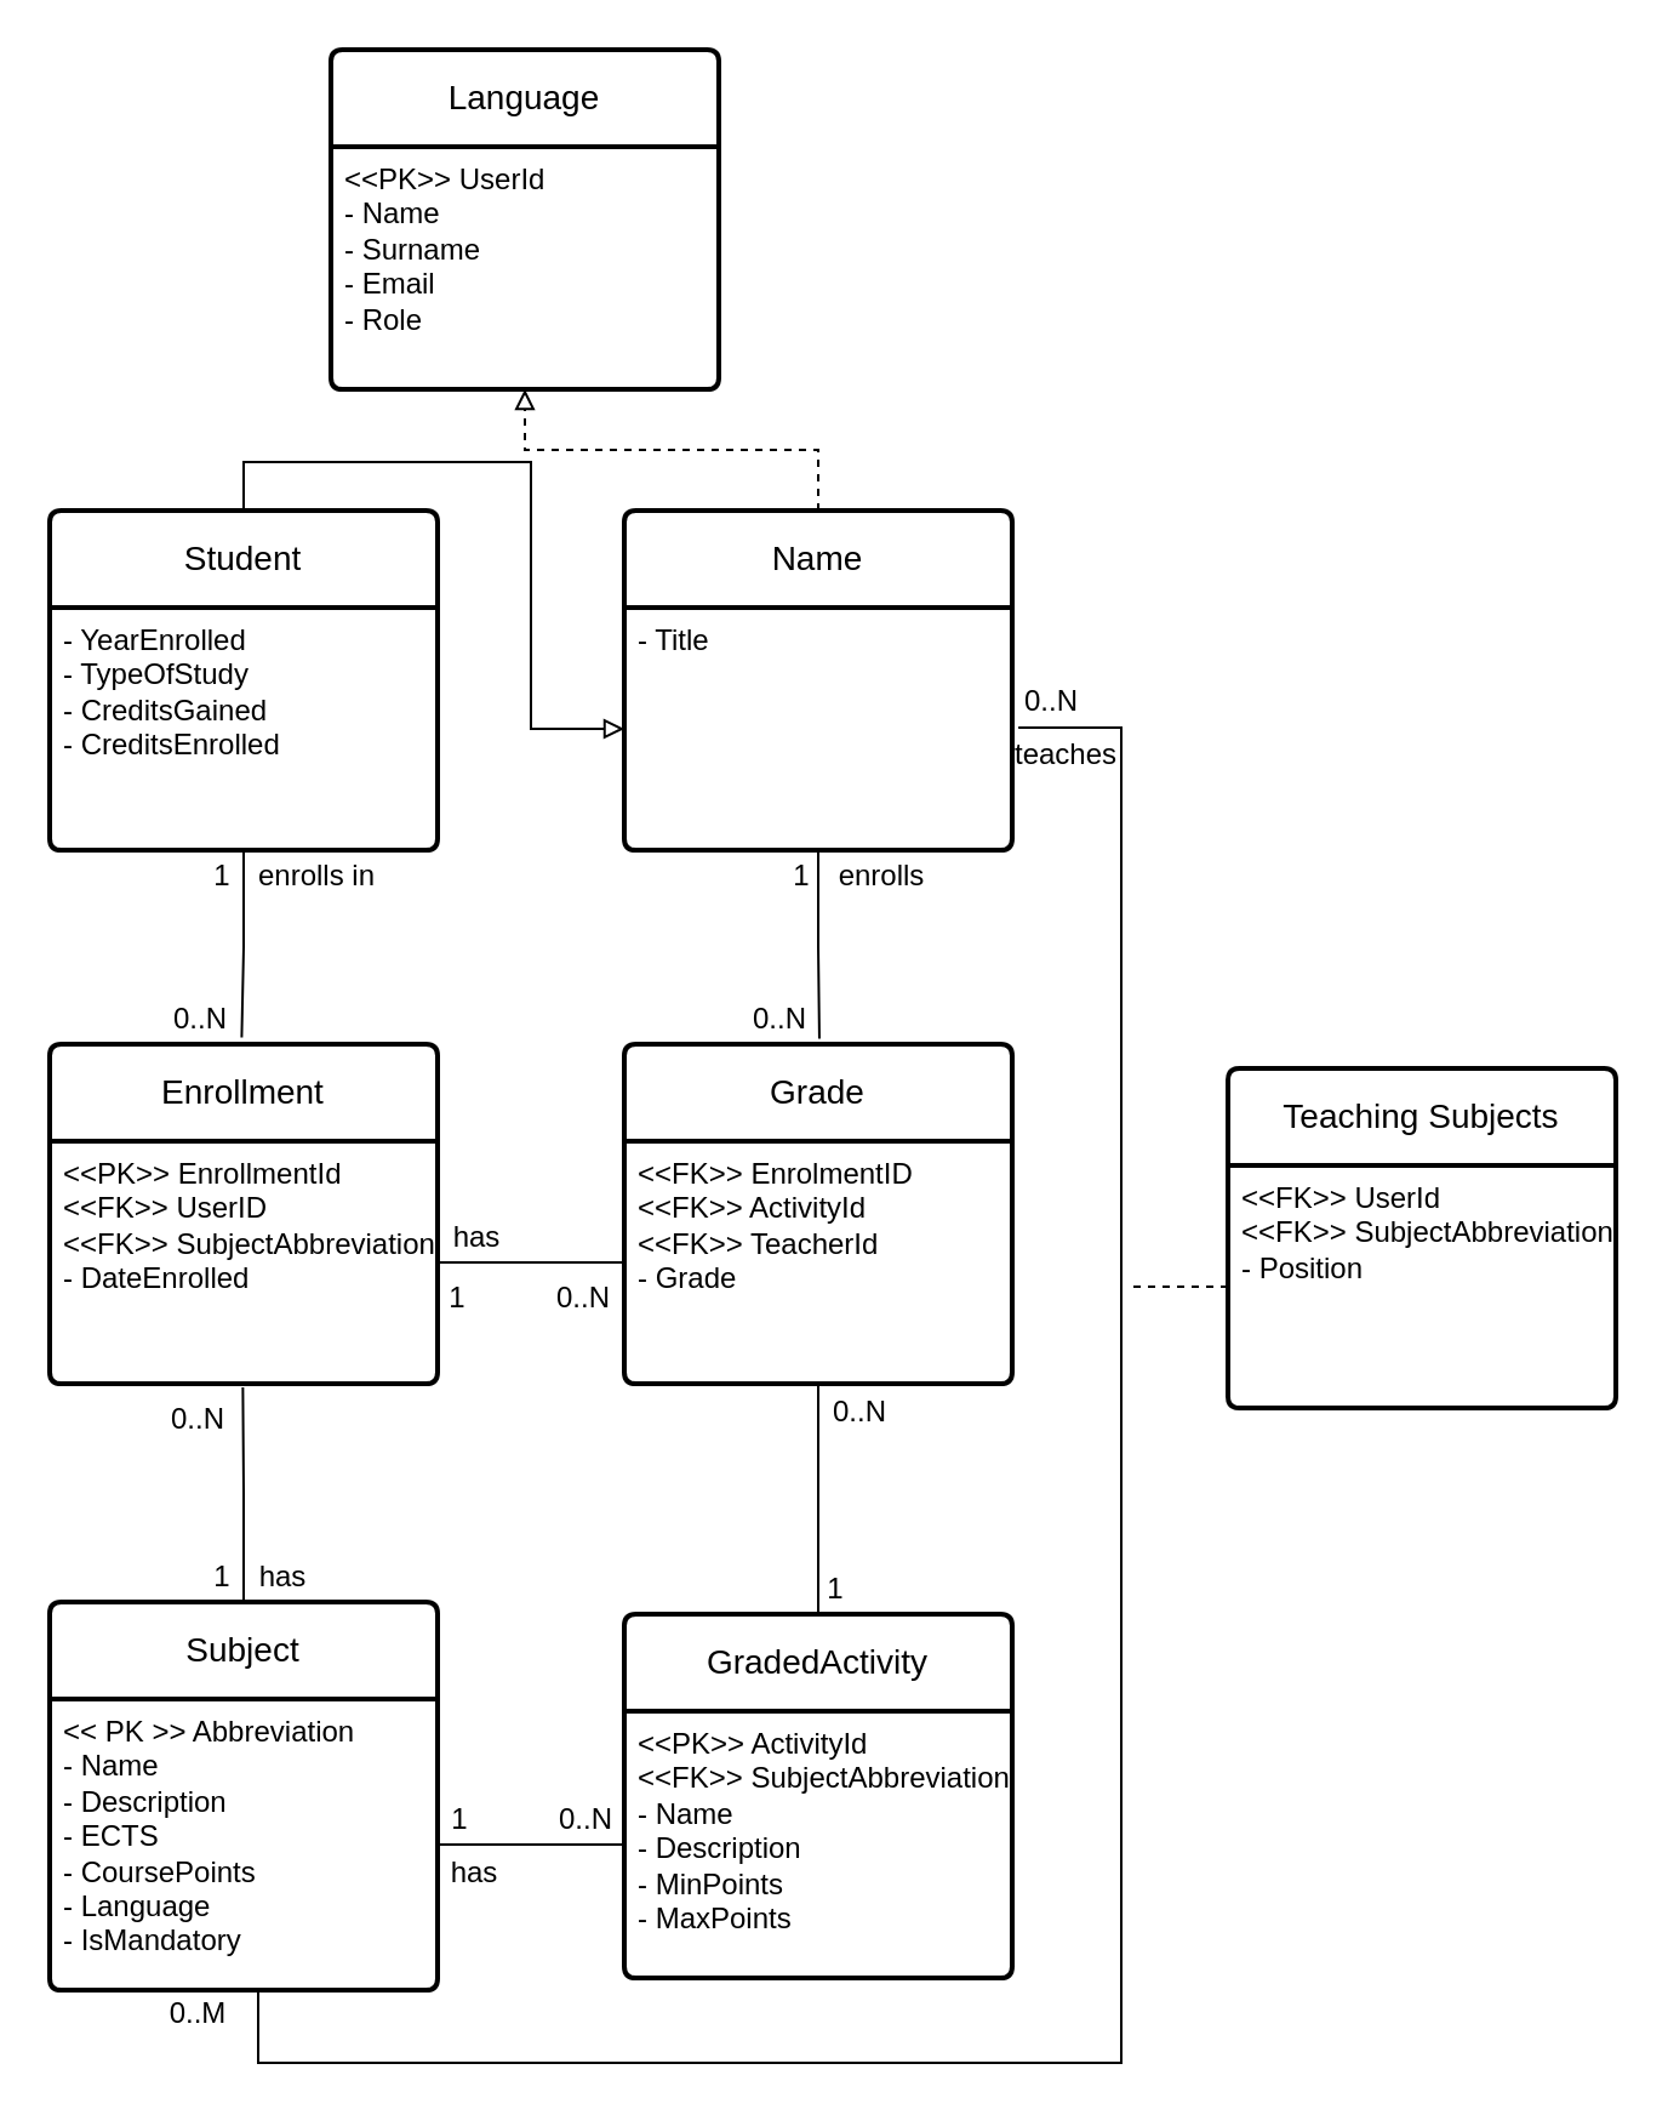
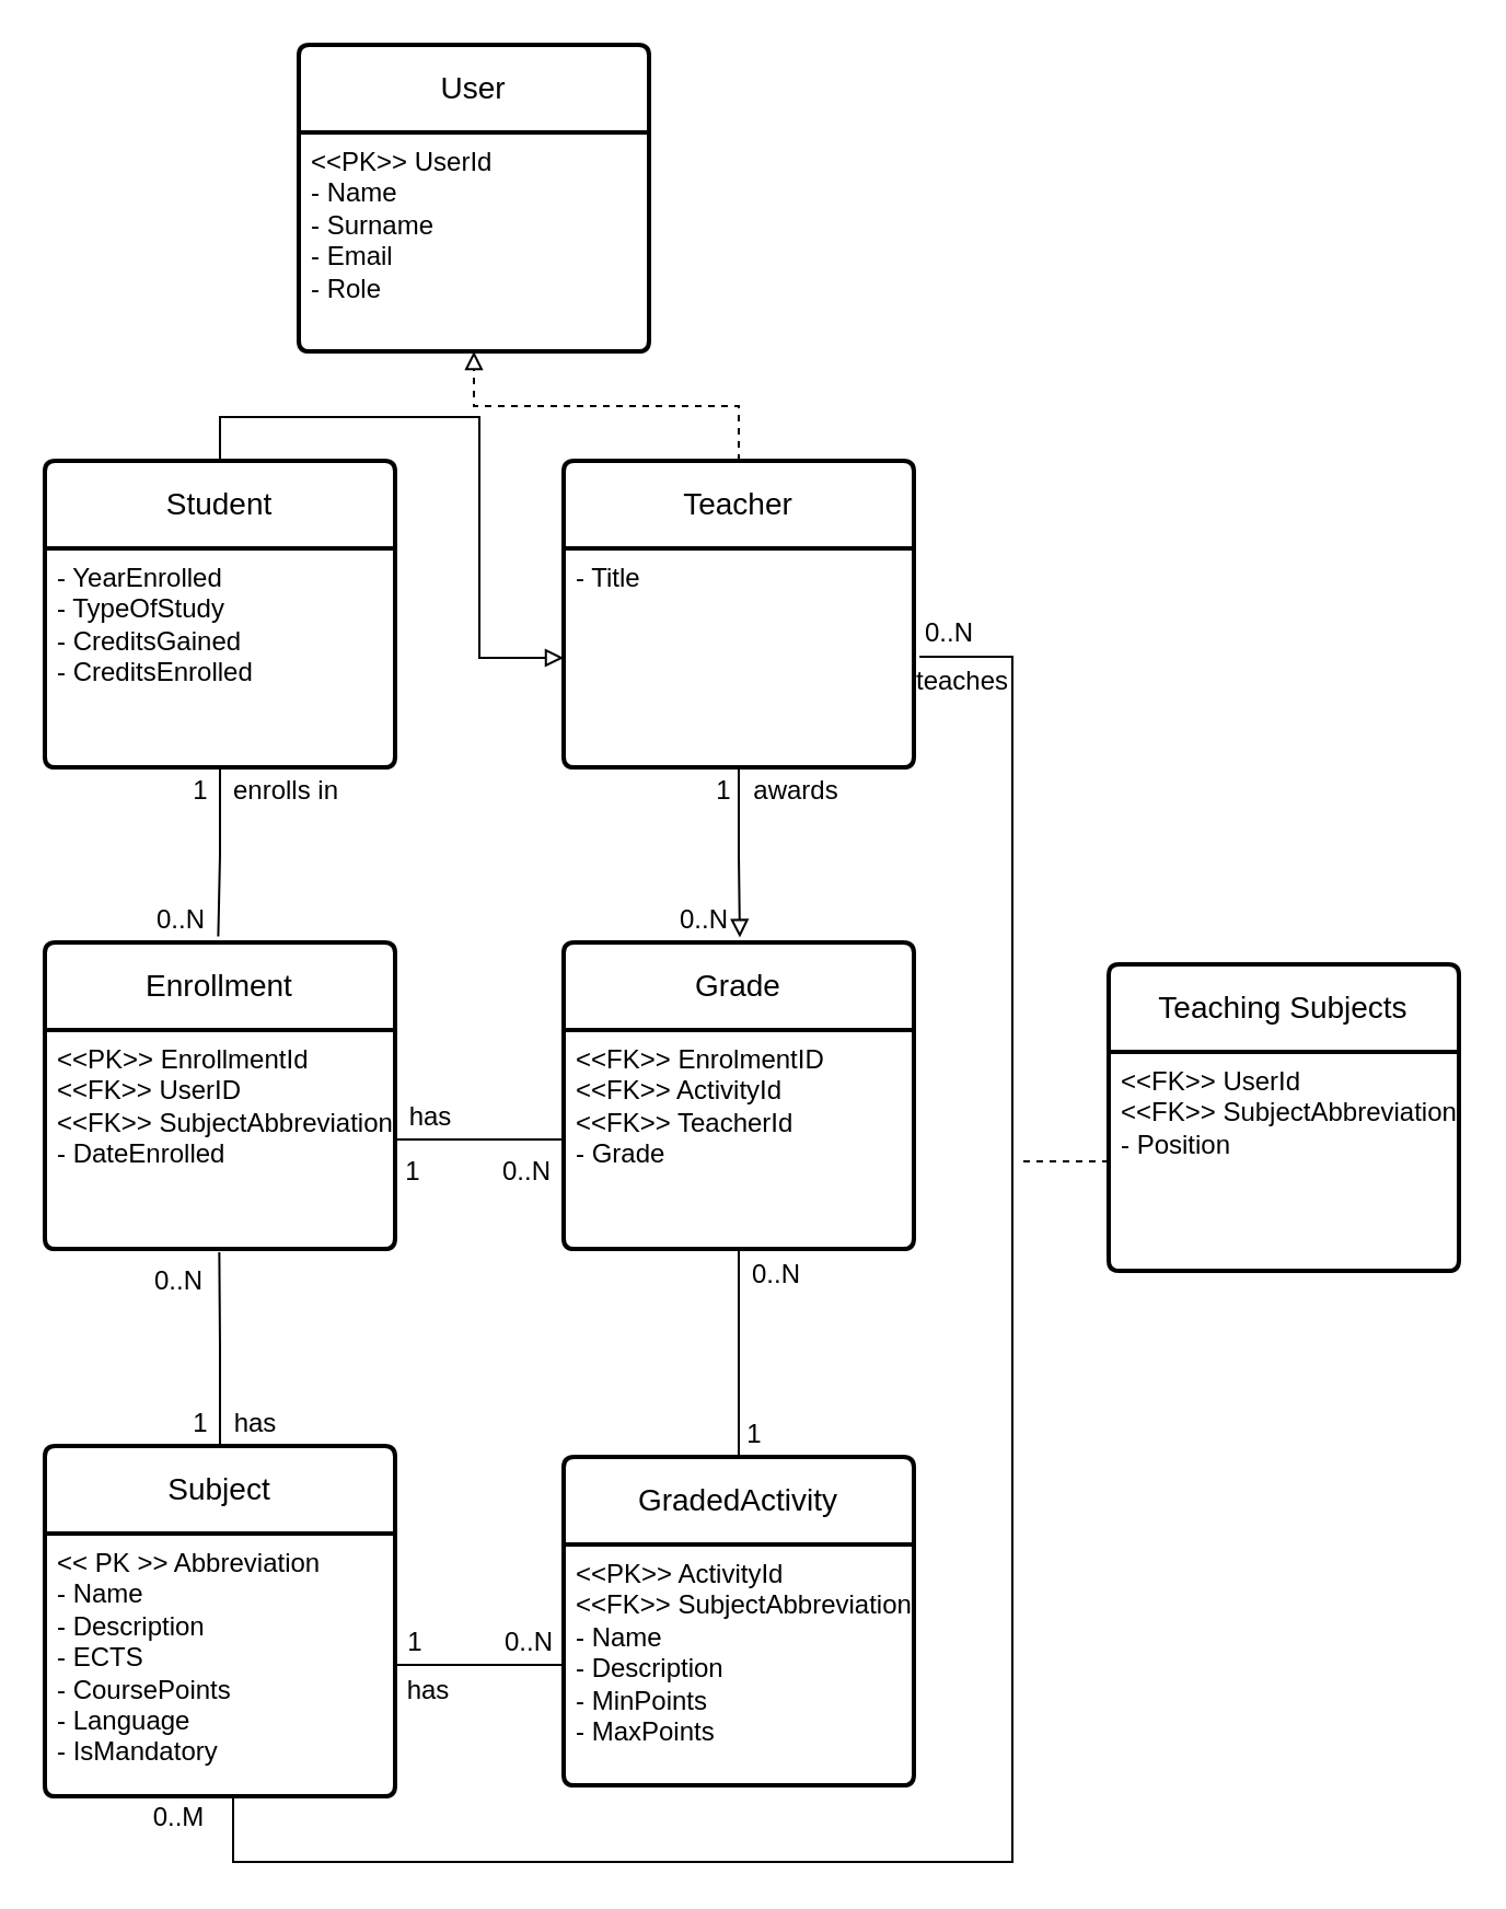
  <mxCell id="0" />
  <mxCell id="1" parent="0" />
  <mxCell id="2" value="Subject" style="swimlane;childLayout=stackLayout;horizontal=1;startSize=40;horizontalStack=0;rounded=1;fontSize=14;fontStyle=0;strokeWidth=2;resizeParent=0;resizeLast=1;shadow=0;dashed=0;align=center;arcSize=4;whiteSpace=wrap;html=1;" parent="1" vertex="1"><mxGeometry x="20" y="660" width="160" height="160" as="geometry" /></mxCell>
  <mxCell id="3" value="&amp;lt;&amp;lt; PK &amp;gt;&amp;gt; Abbreviation&lt;br&gt;- Name&lt;br&gt;- Description&lt;br&gt;- ECTS&lt;br&gt;- CoursePoints&lt;br&gt;&lt;div&gt;- Language&lt;/div&gt;&lt;div&gt;- IsMandatory&lt;br&gt;&lt;/div&gt;" style="align=left;strokeColor=none;fillColor=none;spacingLeft=4;fontSize=12;verticalAlign=top;resizable=0;rotatable=0;part=1;html=1;" parent="2" vertex="1"><mxGeometry y="40" width="160" height="120" as="geometry" /></mxCell>
- <mxCell id="4" value="&lt;div&gt;Language&lt;/div&gt;" style="swimlane;childLayout=stackLayout;horizontal=1;startSize=40;horizontalStack=0;rounded=1;fontSize=14;fontStyle=0;strokeWidth=2;resizeParent=0;resizeLast=1;shadow=0;dashed=0;align=center;arcSize=4;whiteSpace=wrap;html=1;" parent="1" vertex="1"><mxGeometry x="136" y="20" width="160" height="140" as="geometry"><mxRectangle x="160" y="170" width="70" height="40" as="alternateBounds" /></mxGeometry></mxCell>
+ <mxCell id="4" value="&lt;div&gt;User&lt;/div&gt;" style="swimlane;childLayout=stackLayout;horizontal=1;startSize=40;horizontalStack=0;rounded=1;fontSize=14;fontStyle=0;strokeWidth=2;resizeParent=0;resizeLast=1;shadow=0;dashed=0;align=center;arcSize=4;whiteSpace=wrap;html=1;" parent="1" vertex="1"><mxGeometry x="136" y="20" width="160" height="140" as="geometry"><mxRectangle x="160" y="170" width="70" height="40" as="alternateBounds" /></mxGeometry></mxCell>
  <mxCell id="5" value="&amp;lt;&amp;lt;PK&amp;gt;&amp;gt; UserId&lt;br&gt;- Name&lt;br&gt;- Surname&lt;br&gt;&lt;div&gt;- Email&lt;/div&gt;&lt;div&gt;- Role&lt;br&gt;&lt;/div&gt;" style="align=left;strokeColor=none;fillColor=none;spacingLeft=4;fontSize=12;verticalAlign=top;resizable=0;rotatable=0;part=1;html=1;" parent="4" vertex="1"><mxGeometry y="40" width="160" height="100" as="geometry" /></mxCell>
  <mxCell id="6" value="Grade" style="swimlane;childLayout=stackLayout;horizontal=1;startSize=40;horizontalStack=0;rounded=1;fontSize=14;fontStyle=0;strokeWidth=2;resizeParent=0;resizeLast=1;shadow=0;dashed=0;align=center;arcSize=4;whiteSpace=wrap;html=1;" parent="1" vertex="1"><mxGeometry x="257" y="430" width="160" height="140" as="geometry" /></mxCell>
  <mxCell id="7" value="&lt;div&gt;&amp;lt;&amp;lt;FK&amp;gt;&amp;gt; EnrolmentID&lt;/div&gt;&lt;div&gt;&amp;lt;&amp;lt;FK&amp;gt;&amp;gt; ActivityId&lt;/div&gt;&lt;div&gt;&amp;lt;&amp;lt;FK&amp;gt;&amp;gt; TeacherId&lt;br&gt;&lt;/div&gt;&lt;div&gt;- Grade&lt;/div&gt;&lt;div&gt;&lt;br&gt;&lt;/div&gt;" style="align=left;strokeColor=none;fillColor=none;spacingLeft=4;fontSize=12;verticalAlign=top;resizable=0;rotatable=0;part=1;html=1;" parent="6" vertex="1"><mxGeometry y="40" width="160" height="100" as="geometry" /></mxCell>
  <mxCell id="8" value="Enrollment" style="swimlane;childLayout=stackLayout;horizontal=1;startSize=40;horizontalStack=0;rounded=1;fontSize=14;fontStyle=0;strokeWidth=2;resizeParent=0;resizeLast=1;shadow=0;dashed=0;align=center;arcSize=4;whiteSpace=wrap;html=1;" parent="1" vertex="1"><mxGeometry x="20" y="430" width="160" height="140" as="geometry" /></mxCell>
  <mxCell id="9" value="&lt;div&gt;&amp;lt;&amp;lt;PK&amp;gt;&amp;gt; EnrollmentId&lt;br&gt;&lt;/div&gt;&lt;div&gt;&amp;lt;&amp;lt;FK&amp;gt;&amp;gt; UserID&lt;/div&gt;&lt;div&gt;&amp;lt;&amp;lt;FK&amp;gt;&amp;gt; SubjectAbbreviation&lt;/div&gt;&lt;div&gt;- DateEnrolled&lt;/div&gt;&lt;div&gt;&lt;br&gt;&lt;/div&gt;" style="align=left;strokeColor=none;fillColor=none;spacingLeft=4;fontSize=12;verticalAlign=top;resizable=0;rotatable=0;part=1;html=1;" parent="8" vertex="1"><mxGeometry y="40" width="160" height="100" as="geometry" /></mxCell>
  <mxCell id="10" style="edgeStyle=orthogonalEdgeStyle;rounded=0;orthogonalLoop=1;jettySize=auto;html=1;entryX=0.498;entryY=1.015;entryDx=0;entryDy=0;entryPerimeter=0;endArrow=none;endFill=0;startArrow=none;startFill=0;" parent="1" source="2" target="9" edge="1"><mxGeometry relative="1" as="geometry" /></mxCell>
  <mxCell id="11" style="edgeStyle=orthogonalEdgeStyle;rounded=0;orthogonalLoop=1;jettySize=auto;html=1;endArrow=none;endFill=0;" parent="1" source="12" target="7" edge="1"><mxGeometry relative="1" as="geometry" /></mxCell>
  <mxCell id="12" value="GradedActivity" style="swimlane;childLayout=stackLayout;horizontal=1;startSize=40;horizontalStack=0;rounded=1;fontSize=14;fontStyle=0;strokeWidth=2;resizeParent=0;resizeLast=1;shadow=0;dashed=0;align=center;arcSize=4;whiteSpace=wrap;html=1;" parent="1" vertex="1"><mxGeometry x="257" y="665" width="160" height="150" as="geometry" /></mxCell>
  <mxCell id="13" value="&lt;div&gt;&amp;lt;&amp;lt;PK&amp;gt;&amp;gt; ActivityId&lt;/div&gt;&lt;div&gt;&amp;lt;&amp;lt;FK&amp;gt;&amp;gt; SubjectAbbreviation&lt;br&gt;&lt;/div&gt;&lt;div&gt;- Name&lt;/div&gt;&lt;div&gt;- Description&lt;/div&gt;&lt;div&gt;- MinPoints&lt;/div&gt;&lt;div&gt;- MaxPoints&lt;br&gt;&lt;/div&gt;" style="align=left;strokeColor=none;fillColor=none;spacingLeft=4;fontSize=12;verticalAlign=top;resizable=0;rotatable=0;part=1;html=1;" parent="12" vertex="1"><mxGeometry y="40" width="160" height="110" as="geometry" /></mxCell>
  <mxCell id="14" style="edgeStyle=orthogonalEdgeStyle;rounded=0;orthogonalLoop=1;jettySize=auto;html=1;entryX=0;entryY=0.5;entryDx=0;entryDy=0;endArrow=none;endFill=0;" parent="1" source="3" target="13" edge="1"><mxGeometry relative="1" as="geometry" /></mxCell>
  <mxCell id="15" style="edgeStyle=orthogonalEdgeStyle;rounded=0;orthogonalLoop=1;jettySize=auto;html=1;endArrow=none;endFill=0;" parent="1" source="9" target="7" edge="1"><mxGeometry relative="1" as="geometry" /></mxCell>
  <mxCell id="16" style="edgeStyle=orthogonalEdgeStyle;rounded=0;orthogonalLoop=1;jettySize=auto;html=1;endArrow=block;endFill=0;exitX=0.5;exitY=0;exitDx=0;exitDy=0;" parent="1" source="20" target="23" edge="1"><mxGeometry relative="1" as="geometry"><mxPoint x="100" y="210" as="sourcePoint" /></mxGeometry></mxCell>
  <mxCell id="17" style="edgeStyle=orthogonalEdgeStyle;rounded=0;orthogonalLoop=1;jettySize=auto;html=1;entryX=0.5;entryY=1;entryDx=0;entryDy=0;endArrow=block;endFill=0;exitX=0.5;exitY=0;exitDx=0;exitDy=0;dashed=1;" parent="1" source="22" target="5" edge="1"><mxGeometry relative="1" as="geometry"><mxPoint x="337" y="210" as="sourcePoint" /></mxGeometry></mxCell>
  <mxCell id="18" style="edgeStyle=orthogonalEdgeStyle;rounded=0;orthogonalLoop=1;jettySize=auto;html=1;entryX=0.495;entryY=-0.02;entryDx=0;entryDy=0;entryPerimeter=0;endArrow=none;endFill=0;startArrow=none;startFill=0;exitX=0.5;exitY=1;exitDx=0;exitDy=0;" parent="1" source="21" target="8" edge="1"><mxGeometry relative="1" as="geometry"><mxPoint x="100" y="350" as="sourcePoint" /></mxGeometry></mxCell>
- <mxCell id="19" style="edgeStyle=orthogonalEdgeStyle;rounded=0;orthogonalLoop=1;jettySize=auto;html=1;entryX=0.503;entryY=-0.016;entryDx=0;entryDy=0;entryPerimeter=0;endArrow=none;endFill=0;exitX=0.5;exitY=1;exitDx=0;exitDy=0;" parent="1" source="23" target="6" edge="1"><mxGeometry relative="1" as="geometry"><mxPoint x="337" y="350" as="sourcePoint" /></mxGeometry></mxCell>
+ <mxCell id="19" style="edgeStyle=orthogonalEdgeStyle;rounded=0;orthogonalLoop=1;jettySize=auto;html=1;entryX=0.503;entryY=-0.016;entryDx=0;entryDy=0;entryPerimeter=0;endArrow=block;endFill=0;exitX=0.5;exitY=1;exitDx=0;exitDy=0;" parent="1" source="23" target="6" edge="1"><mxGeometry relative="1" as="geometry"><mxPoint x="337" y="350" as="sourcePoint" /></mxGeometry></mxCell>
  <mxCell id="20" value="Student" style="swimlane;childLayout=stackLayout;horizontal=1;startSize=40;horizontalStack=0;rounded=1;fontSize=14;fontStyle=0;strokeWidth=2;resizeParent=0;resizeLast=1;shadow=0;dashed=0;align=center;arcSize=4;whiteSpace=wrap;html=1;" parent="1" vertex="1"><mxGeometry x="20" y="210" width="160" height="140" as="geometry" /></mxCell>
  <mxCell id="21" value="&lt;div&gt;- YearEnrolled&lt;/div&gt;&lt;div&gt;- TypeOfStudy&lt;/div&gt;&lt;div&gt;- CreditsGained&lt;/div&gt;&lt;div&gt;- CreditsEnrolled&lt;br&gt;&lt;/div&gt;" style="align=left;strokeColor=none;fillColor=none;spacingLeft=4;fontSize=12;verticalAlign=top;resizable=0;rotatable=0;part=1;html=1;" parent="20" vertex="1"><mxGeometry y="40" width="160" height="100" as="geometry" /></mxCell>
- <mxCell id="22" value="Name" style="swimlane;childLayout=stackLayout;horizontal=1;startSize=40;horizontalStack=0;rounded=1;fontSize=14;fontStyle=0;strokeWidth=2;resizeParent=0;resizeLast=1;shadow=0;dashed=0;align=center;arcSize=4;whiteSpace=wrap;html=1;" parent="1" vertex="1"><mxGeometry x="257" y="210" width="160" height="140" as="geometry" /></mxCell>
+ <mxCell id="22" value="Teacher" style="swimlane;childLayout=stackLayout;horizontal=1;startSize=40;horizontalStack=0;rounded=1;fontSize=14;fontStyle=0;strokeWidth=2;resizeParent=0;resizeLast=1;shadow=0;dashed=0;align=center;arcSize=4;whiteSpace=wrap;html=1;" parent="1" vertex="1"><mxGeometry x="257" y="210" width="160" height="140" as="geometry" /></mxCell>
  <mxCell id="23" value="&lt;div&gt;- Title&lt;/div&gt;&lt;div&gt;&lt;br&gt;&lt;/div&gt;" style="align=left;strokeColor=none;fillColor=none;spacingLeft=4;fontSize=12;verticalAlign=top;resizable=0;rotatable=0;part=1;html=1;" parent="22" vertex="1"><mxGeometry y="40" width="160" height="100" as="geometry" /></mxCell>
  <mxCell id="24" style="edgeStyle=orthogonalEdgeStyle;rounded=0;orthogonalLoop=1;jettySize=auto;html=1;entryX=1.016;entryY=0.495;entryDx=0;entryDy=0;endArrow=none;endFill=0;entryPerimeter=0;" parent="1" target="23" edge="1"><mxGeometry relative="1" as="geometry"><mxPoint x="422.99" y="300" as="targetPoint" /><Array as="points"><mxPoint x="106" y="850" /><mxPoint x="462" y="850" /><mxPoint x="462" y="300" /></Array><mxPoint x="105.998" y="820" as="sourcePoint" /></mxGeometry></mxCell>
  <mxCell id="25" value="Teaching Subjects" style="swimlane;childLayout=stackLayout;horizontal=1;startSize=40;horizontalStack=0;rounded=1;fontSize=14;fontStyle=0;strokeWidth=2;resizeParent=0;resizeLast=1;shadow=0;dashed=0;align=center;arcSize=4;whiteSpace=wrap;html=1;" parent="1" vertex="1"><mxGeometry x="506" y="440" width="160" height="140" as="geometry" /></mxCell>
  <mxCell id="26" value="&lt;div&gt;&amp;lt;&amp;lt;FK&amp;gt;&amp;gt; UserId&lt;/div&gt;&lt;div&gt;&amp;lt;&amp;lt;FK&amp;gt;&amp;gt; SubjectAbbreviation&lt;br&gt;&lt;/div&gt;&lt;div&gt;- Position&lt;/div&gt;" style="align=left;strokeColor=none;fillColor=none;spacingLeft=4;fontSize=12;verticalAlign=top;resizable=0;rotatable=0;part=1;html=1;" parent="25" vertex="1"><mxGeometry y="40" width="160" height="100" as="geometry" /></mxCell>
  <mxCell id="27" style="edgeStyle=orthogonalEdgeStyle;rounded=0;orthogonalLoop=1;jettySize=auto;html=1;dashed=1;endArrow=none;endFill=0;" parent="1" source="26" edge="1"><mxGeometry relative="1" as="geometry"><mxPoint x="466" y="530" as="targetPoint" /></mxGeometry></mxCell>
  <mxCell id="28" value="0..N" style="text;html=1;align=center;verticalAlign=middle;resizable=0;points=[];autosize=1;strokeColor=none;fillColor=none;" parent="1" vertex="1"><mxGeometry x="296" y="405" width="50" height="30" as="geometry" /></mxCell>
  <mxCell id="29" value="1" style="text;html=1;align=center;verticalAlign=middle;resizable=0;points=[];autosize=1;strokeColor=none;fillColor=none;" parent="1" vertex="1"><mxGeometry x="315" y="346" width="30" height="30" as="geometry" /></mxCell>
- <mxCell id="30" value="enrolls" style="text;html=1;align=center;verticalAlign=middle;resizable=0;points=[];autosize=1;strokeColor=none;fillColor=none;" parent="1" vertex="1"><mxGeometry x="333" y="346" width="60" height="30" as="geometry" /></mxCell>
+ <mxCell id="30" value="awards" style="text;html=1;align=center;verticalAlign=middle;resizable=0;points=[];autosize=1;strokeColor=none;fillColor=none;" parent="1" vertex="1"><mxGeometry x="333" y="346" width="60" height="30" as="geometry" /></mxCell>
  <mxCell id="31" value="enrolls in" style="text;html=1;align=center;verticalAlign=middle;resizable=0;points=[];autosize=1;strokeColor=none;fillColor=none;" parent="1" vertex="1"><mxGeometry x="95" y="346" width="70" height="30" as="geometry" /></mxCell>
  <mxCell id="32" value="1" style="text;html=1;align=center;verticalAlign=middle;resizable=0;points=[];autosize=1;strokeColor=none;fillColor=none;" parent="1" vertex="1"><mxGeometry x="329" y="640" width="30" height="30" as="geometry" /></mxCell>
  <mxCell id="33" value="1" style="text;html=1;align=center;verticalAlign=middle;resizable=0;points=[];autosize=1;strokeColor=none;fillColor=none;" parent="1" vertex="1"><mxGeometry x="76" y="346" width="30" height="30" as="geometry" /></mxCell>
  <mxCell id="34" value="1" style="text;html=1;align=center;verticalAlign=middle;resizable=0;points=[];autosize=1;strokeColor=none;fillColor=none;" parent="1" vertex="1"><mxGeometry x="76" y="635" width="30" height="30" as="geometry" /></mxCell>
  <mxCell id="35" value="0..N" style="text;html=1;align=center;verticalAlign=middle;resizable=0;points=[];autosize=1;strokeColor=none;fillColor=none;" parent="1" vertex="1"><mxGeometry x="56" y="570" width="50" height="30" as="geometry" /></mxCell>
  <mxCell id="36" value="0..N" style="text;html=1;align=center;verticalAlign=middle;resizable=0;points=[];autosize=1;strokeColor=none;fillColor=none;" parent="1" vertex="1"><mxGeometry x="215" y="520" width="50" height="30" as="geometry" /></mxCell>
  <mxCell id="37" value="1" style="text;html=1;align=center;verticalAlign=middle;resizable=0;points=[];autosize=1;strokeColor=none;fillColor=none;" parent="1" vertex="1"><mxGeometry x="173" y="520" width="30" height="30" as="geometry" /></mxCell>
  <mxCell id="38" value="has" style="text;html=1;align=center;verticalAlign=middle;resizable=0;points=[];autosize=1;strokeColor=none;fillColor=none;" parent="1" vertex="1"><mxGeometry x="96" y="635" width="40" height="30" as="geometry" /></mxCell>
  <mxCell id="39" value="has" style="text;html=1;align=center;verticalAlign=middle;resizable=0;points=[];autosize=1;strokeColor=none;fillColor=none;" parent="1" vertex="1"><mxGeometry x="175" y="757" width="40" height="30" as="geometry" /></mxCell>
  <mxCell id="40" value="1" style="text;html=1;align=center;verticalAlign=middle;resizable=0;points=[];autosize=1;strokeColor=none;fillColor=none;" parent="1" vertex="1"><mxGeometry x="174" y="735" width="30" height="30" as="geometry" /></mxCell>
  <mxCell id="41" value="0..N" style="text;html=1;align=center;verticalAlign=middle;resizable=0;points=[];autosize=1;strokeColor=none;fillColor=none;" parent="1" vertex="1"><mxGeometry x="216" y="735" width="50" height="30" as="geometry" /></mxCell>
  <mxCell id="42" value="0..N" style="text;html=1;align=center;verticalAlign=middle;resizable=0;points=[];autosize=1;strokeColor=none;fillColor=none;" parent="1" vertex="1"><mxGeometry x="329" y="567" width="50" height="30" as="geometry" /></mxCell>
  <mxCell id="43" value="has" style="text;html=1;align=center;verticalAlign=middle;resizable=0;points=[];autosize=1;strokeColor=none;fillColor=none;" parent="1" vertex="1"><mxGeometry x="176" y="495" width="40" height="30" as="geometry" /></mxCell>
  <mxCell id="44" value="0..N" style="text;html=1;align=center;verticalAlign=middle;resizable=0;points=[];autosize=1;strokeColor=none;fillColor=none;" parent="1" vertex="1"><mxGeometry x="408" y="274" width="50" height="30" as="geometry" /></mxCell>
  <mxCell id="45" value="0..M" style="text;html=1;align=center;verticalAlign=middle;resizable=0;points=[];autosize=1;strokeColor=none;fillColor=none;" parent="1" vertex="1"><mxGeometry x="56" y="815" width="50" height="30" as="geometry" /></mxCell>
  <mxCell id="46" value="teaches" style="text;html=1;align=center;verticalAlign=middle;resizable=0;points=[];autosize=1;strokeColor=none;fillColor=none;" parent="1" vertex="1"><mxGeometry x="404" y="296" width="70" height="30" as="geometry" /></mxCell>
  <mxCell id="47" value="0..N" style="text;html=1;align=center;verticalAlign=middle;resizable=0;points=[];autosize=1;strokeColor=none;fillColor=none;" parent="1" vertex="1"><mxGeometry x="57" y="405" width="50" height="30" as="geometry" /></mxCell>
